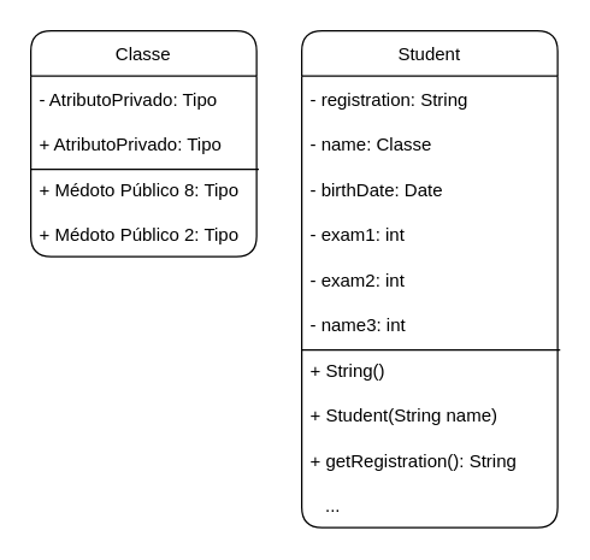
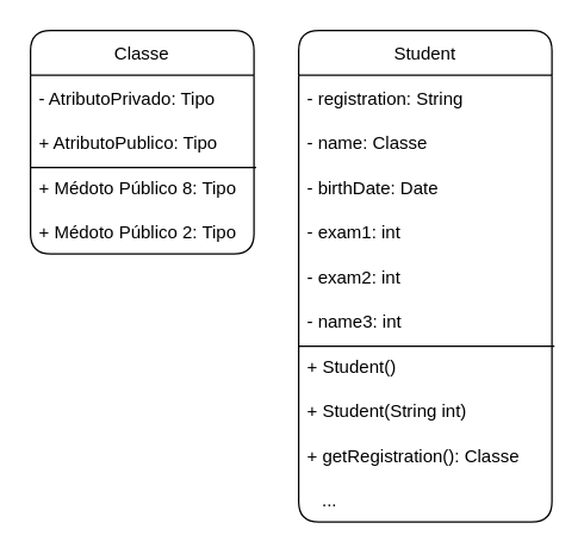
  <mxCell id="0" />
  <mxCell id="1" parent="0" />
  <mxCell id="2" value="Classe" style="swimlane;fontStyle=0;childLayout=stackLayout;horizontal=1;startSize=30;horizontalStack=0;resizeParent=1;resizeParentMax=0;resizeLast=0;collapsible=1;marginBottom=0;strokeColor=default;fillColor=default;gradientColor=none;swimlaneFillColor=none;swimlaneLine=1;glass=0;rounded=1;shadow=0;sketch=0;labelBorderColor=none;labelBackgroundColor=none;snapToPoint=0;fixDash=0;container=0;" parent="1" vertex="1"><mxGeometry x="20" y="20" width="150" height="150" as="geometry"><mxRectangle x="50" y="150" width="50" height="30" as="alternateBounds" /></mxGeometry></mxCell>
  <mxCell id="3" value="- AtributoPrivado: Tipo" style="text;strokeColor=none;fillColor=none;align=left;verticalAlign=middle;spacingLeft=4;spacingRight=4;overflow=hidden;points=[[0,0.5],[1,0.5]];portConstraint=eastwest;rotatable=0;" parent="2" vertex="1"><mxGeometry y="30" width="150" height="30" as="geometry" /></mxCell>
- <mxCell id="4" value="+ AtributoPrivado: Tipo" style="text;strokeColor=none;fillColor=none;align=left;verticalAlign=middle;spacingLeft=4;spacingRight=4;overflow=hidden;points=[[0,0.5],[1,0.5]];portConstraint=eastwest;rotatable=0;" parent="2" vertex="1"><mxGeometry y="60" width="150" height="30" as="geometry" /></mxCell>
+ <mxCell id="4" value="+ AtributoPublico: Tipo" style="text;strokeColor=none;fillColor=none;align=left;verticalAlign=middle;spacingLeft=4;spacingRight=4;overflow=hidden;points=[[0,0.5],[1,0.5]];portConstraint=eastwest;rotatable=0;" parent="2" vertex="1"><mxGeometry y="60" width="150" height="30" as="geometry" /></mxCell>
  <mxCell id="5" value="+ Médoto Público 8: Tipo" style="text;strokeColor=none;fillColor=none;align=left;verticalAlign=middle;spacingLeft=4;spacingRight=4;overflow=hidden;points=[[0,0.5],[1,0.5]];portConstraint=eastwest;rotatable=0;" parent="2" vertex="1"><mxGeometry y="90" width="150" height="30" as="geometry" /></mxCell>
  <mxCell id="6" value="+ Médoto Público 2: Tipo" style="text;strokeColor=none;fillColor=none;align=left;verticalAlign=middle;spacingLeft=4;spacingRight=4;overflow=hidden;points=[[0,0.5],[1,0.5]];portConstraint=eastwest;rotatable=0;" parent="2" vertex="1"><mxGeometry y="120" width="150" height="30" as="geometry" /></mxCell>
  <mxCell id="7" value="" style="endArrow=none;html=1;exitX=0;exitY=0.067;exitDx=0;exitDy=0;entryX=1.01;entryY=0.067;entryDx=0;entryDy=0;entryPerimeter=0;exitPerimeter=0;" parent="2" source="5" target="5" edge="1"><mxGeometry width="50" height="50" relative="1" as="geometry"><mxPoint x="170" y="270" as="sourcePoint" /><mxPoint x="220" y="220" as="targetPoint" /></mxGeometry></mxCell>
  <mxCell id="8" value="Student" style="swimlane;fontStyle=0;childLayout=stackLayout;horizontal=1;startSize=30;horizontalStack=0;resizeParent=1;resizeParentMax=0;resizeLast=0;collapsible=1;marginBottom=0;strokeColor=default;fillColor=default;gradientColor=none;swimlaneFillColor=none;swimlaneLine=1;glass=0;rounded=1;shadow=0;sketch=0;labelBorderColor=none;labelBackgroundColor=none;snapToPoint=0;fixDash=0;container=0;" parent="1" vertex="1"><mxGeometry x="200" y="20" width="170" height="330" as="geometry"><mxRectangle x="50" y="150" width="50" height="30" as="alternateBounds" /></mxGeometry></mxCell>
  <mxCell id="9" value="- registration: String" style="text;strokeColor=none;fillColor=none;align=left;verticalAlign=middle;spacingLeft=4;spacingRight=4;overflow=hidden;points=[[0,0.5],[1,0.5]];portConstraint=eastwest;rotatable=0;" parent="8" vertex="1"><mxGeometry y="30" width="170" height="30" as="geometry" /></mxCell>
  <mxCell id="10" value="- name: Classe" style="text;strokeColor=none;fillColor=none;align=left;verticalAlign=middle;spacingLeft=4;spacingRight=4;overflow=hidden;points=[[0,0.5],[1,0.5]];portConstraint=eastwest;rotatable=0;" parent="8" vertex="1"><mxGeometry y="60" width="170" height="30" as="geometry" /></mxCell>
  <mxCell id="11" value="- birthDate: Date" style="text;strokeColor=none;fillColor=none;align=left;verticalAlign=middle;spacingLeft=4;spacingRight=4;overflow=hidden;points=[[0,0.5],[1,0.5]];portConstraint=eastwest;rotatable=0;" parent="8" vertex="1"><mxGeometry y="90" width="170" height="30" as="geometry" /></mxCell>
  <mxCell id="12" value="- exam1: int" style="text;strokeColor=none;fillColor=none;align=left;verticalAlign=middle;spacingLeft=4;spacingRight=4;overflow=hidden;points=[[0,0.5],[1,0.5]];portConstraint=eastwest;rotatable=0;" parent="8" vertex="1"><mxGeometry y="120" width="170" height="30" as="geometry" /></mxCell>
  <mxCell id="13" value="- exam2: int" style="text;strokeColor=none;fillColor=none;align=left;verticalAlign=middle;spacingLeft=4;spacingRight=4;overflow=hidden;points=[[0,0.5],[1,0.5]];portConstraint=eastwest;rotatable=0;" parent="8" vertex="1"><mxGeometry y="150" width="170" height="30" as="geometry" /></mxCell>
  <mxCell id="14" value="- name3: int" style="text;strokeColor=none;fillColor=none;align=left;verticalAlign=middle;spacingLeft=4;spacingRight=4;overflow=hidden;points=[[0,0.5],[1,0.5]];portConstraint=eastwest;rotatable=0;" parent="8" vertex="1"><mxGeometry y="180" width="170" height="30" as="geometry" /></mxCell>
- <mxCell id="15" value="+ String()" style="text;strokeColor=none;fillColor=none;align=left;verticalAlign=middle;spacingLeft=4;spacingRight=4;overflow=hidden;points=[[0,0.5],[1,0.5]];portConstraint=eastwest;rotatable=0;" parent="8" vertex="1"><mxGeometry y="210" width="170" height="30" as="geometry" /></mxCell>
- <mxCell id="16" value="+ Student(String name)" style="text;strokeColor=none;fillColor=none;align=left;verticalAlign=middle;spacingLeft=4;spacingRight=4;overflow=hidden;points=[[0,0.5],[1,0.5]];portConstraint=eastwest;rotatable=0;" parent="8" vertex="1"><mxGeometry y="240" width="170" height="30" as="geometry" /></mxCell>
- <mxCell id="17" value="+ getRegistration(): String" style="text;strokeColor=none;fillColor=none;align=left;verticalAlign=middle;spacingLeft=4;spacingRight=4;overflow=hidden;points=[[0,0.5],[1,0.5]];portConstraint=eastwest;rotatable=0;" parent="8" vertex="1"><mxGeometry y="270" width="170" height="30" as="geometry" /></mxCell>
+ <mxCell id="15" value="+ Student()" style="text;strokeColor=none;fillColor=none;align=left;verticalAlign=middle;spacingLeft=4;spacingRight=4;overflow=hidden;points=[[0,0.5],[1,0.5]];portConstraint=eastwest;rotatable=0;" parent="8" vertex="1"><mxGeometry y="210" width="170" height="30" as="geometry" /></mxCell>
+ <mxCell id="16" value="+ Student(String int)" style="text;strokeColor=none;fillColor=none;align=left;verticalAlign=middle;spacingLeft=4;spacingRight=4;overflow=hidden;points=[[0,0.5],[1,0.5]];portConstraint=eastwest;rotatable=0;" parent="8" vertex="1"><mxGeometry y="240" width="170" height="30" as="geometry" /></mxCell>
+ <mxCell id="17" value="+ getRegistration(): Classe" style="text;strokeColor=none;fillColor=none;align=left;verticalAlign=middle;spacingLeft=4;spacingRight=4;overflow=hidden;points=[[0,0.5],[1,0.5]];portConstraint=eastwest;rotatable=0;" parent="8" vertex="1"><mxGeometry y="270" width="170" height="30" as="geometry" /></mxCell>
  <mxCell id="18" value="   ..." style="text;strokeColor=none;fillColor=none;align=left;verticalAlign=middle;spacingLeft=4;spacingRight=4;overflow=hidden;points=[[0,0.5],[1,0.5]];portConstraint=eastwest;rotatable=0;" parent="8" vertex="1"><mxGeometry y="300" width="170" height="30" as="geometry" /></mxCell>
  <mxCell id="19" value="" style="endArrow=none;html=1;exitX=0;exitY=0.067;exitDx=0;exitDy=0;entryX=1.01;entryY=0.067;entryDx=0;entryDy=0;entryPerimeter=0;exitPerimeter=0;" parent="8" source="15" target="15" edge="1"><mxGeometry width="50" height="50" relative="1" as="geometry"><mxPoint x="170" y="270" as="sourcePoint" /><mxPoint x="220" y="220" as="targetPoint" /></mxGeometry></mxCell>
